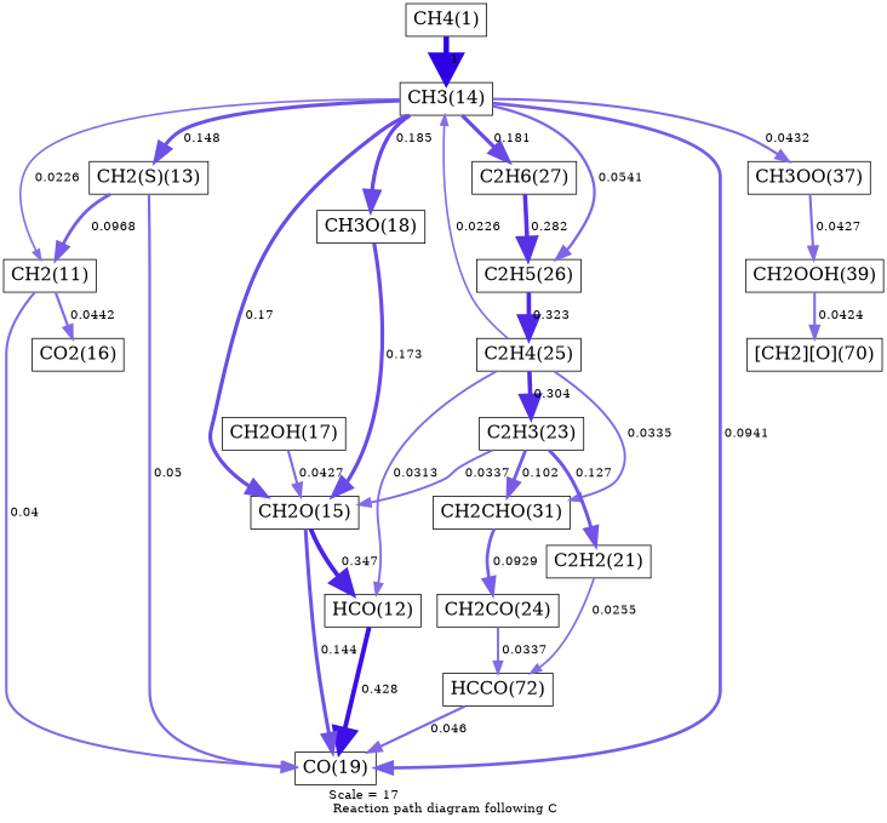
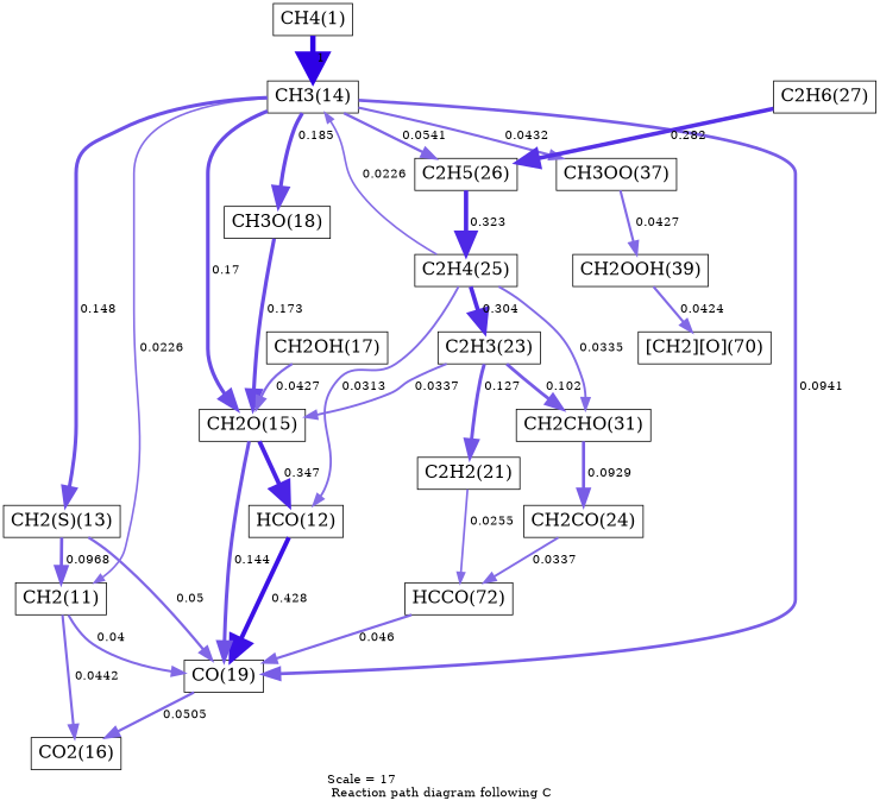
  digraph {
    fontname="DejaVu Serif"
    label="Scale = 17\l Reaction path diagram following C"
    node [fontname="DejaVu Serif" fontsize=20 shape=box]
    edge [arrowsize=1.39 color="0.7, 0.543, 0.9" fontname="DejaVu Serif" penwidth=2.53]
    n1 [label="CH2(11)"]
    n2 [label="CO(19)"]
    n3 [label="CO2(16)"]
    n4 [label="HCO(12)"]
    n5 [label="CH2(S)(13)"]
    n6 [label="CH3(14)"]
    n7 [label="CH2O(15)"]
    n8 [label="CH3O(18)"]
    n9 [label="C2H5(26)"]
    n10 [label="C2H6(27)"]
    n11 [label="CH3OO(37)"]
    n12 [label="C2H4(25)"]
    n13 [label="CH2OOH(39)"]
    n14 [label="HCCO(72)"]
    n15 [label="C2H3(23)"]
    n16 [label="CH2CHO(31)"]
    n17 [label="C2H2(21)"]
    n18 [label="CH2CO(24)"]
    n19 [label="CH4(1)"]
    n20 [label="[CH2][O](70)"]
    n21 [label="CH2OH(17)"]
    n1 -> n2 [arrowsize=1.35 color="0.7, 0.54, 0.9" label=" 0.04" penwidth=2.71]
    n1 -> n3 [arrowsize=1.41 color="0.7, 0.544, 0.9" label=" 0.0442" penwidth=2.81]
+   n2 -> n3 [arrowsize=1.47 color="0.7, 0.551, 0.9" label=" 0.0505" penwidth=2.95]
    n4 -> n2 [arrowsize=2.57 color="0.7, 0.928, 0.9" label=" 0.428" penwidth=5.13]
    n5 -> n1 [arrowsize=1.81 color="0.7, 0.597, 0.9" label=" 0.0968" penwidth=3.61]
    n5 -> n2 [arrowsize=1.47 color="0.7, 0.55, 0.9" label=" 0.05" penwidth=2.94]
    n6 -> n1 [arrowsize=1.06 color="0.7, 0.523, 0.9" label=" 0.0226" penwidth=2.12]
    n6 -> n2 [arrowsize=1.79 color="0.7, 0.594, 0.9" label=" 0.0941" penwidth=3.58]
    n6 -> n5 [arrowsize=2.02 color="0.7, 0.648, 0.9" label=" 0.148" penwidth=4.04]
    n6 -> n7 [arrowsize=2.09 color="0.7, 0.67, 0.9" label=" 0.17" penwidth=4.19]
    n6 -> n8 [arrowsize=2.14 color="0.7, 0.685, 0.9" label=" 0.185" penwidth=4.28]
    n6 -> n9 [arrowsize=1.51 color="0.7, 0.554, 0.9" label=" 0.0541" penwidth=3.02]
-   n6 -> n10 [arrowsize=2.13 color="0.7, 0.681, 0.9" label=" 0.181" penwidth=4.25]
    n6 -> n11 [label=" 0.0432" penwidth=2.79]
    n7 -> n2 [arrowsize=2.01 color="0.7, 0.644, 0.9" label=" 0.144" penwidth=4.02]
    n7 -> n4 [arrowsize=2.46 color="0.7, 0.847, 0.9" label=" 0.347" penwidth=4.92]
    n8 -> n7 [arrowsize=2.1 color="0.7, 0.673, 0.9" label=" 0.173" penwidth=4.2]
    n9 -> n12 [arrowsize=2.42 color="0.7, 0.823, 0.9" label=" 0.323" penwidth=4.84]
    n10 -> n9 [arrowsize=2.35 color="0.7, 0.782, 0.9" label=" 0.282" penwidth=4.7]
    n11 -> n13 [label=" 0.0427" penwidth=2.78]
    n12 -> n4 [arrowsize=1.23 color="0.7, 0.531, 0.9" label=" 0.0313" penwidth=2.46]
    n12 -> n6 [arrowsize=1.06 color="0.7, 0.523, 0.9" label=" 0.0226" penwidth=2.13]
    n12 -> n15 [arrowsize=2.39 color="0.7, 0.804, 0.9" label=" 0.304" penwidth=4.78]
    n12 -> n16 [arrowsize=1.26 color="0.7, 0.534, 0.9" label=" 0.0335"]
    n13 -> n20 [arrowsize=1.38 color="0.7, 0.542, 0.9" label=" 0.0424" penwidth=2.77]
    n14 -> n2 [arrowsize=1.43 color="0.7, 0.546, 0.9" label=" 0.046" penwidth=2.85]
    n15 -> n7 [arrowsize=1.27 color="0.7, 0.534, 0.9" label=" 0.0337"]
    n15 -> n16 [arrowsize=1.83 color="0.7, 0.602, 0.9" label=" 0.102" penwidth=3.67]
    n15 -> n17 [arrowsize=1.95 color="0.7, 0.627, 0.9" label=" 0.127" penwidth=3.89]
    n16 -> n18 [arrowsize=1.79 color="0.7, 0.593, 0.9" label=" 0.0929" penwidth=3.57]
    n17 -> n14 [arrowsize=1.12 color="0.7, 0.525, 0.9" label=" 0.0255" penwidth=2.25]
    n18 -> n14 [arrowsize=1.27 color="0.7, 0.534, 0.9" label=" 0.0337"]
    n19 -> n6 [arrowsize=3 color="0.7, 1.5, 0.9" label=" 1" penwidth=6]
    n21 -> n7 [label=" 0.0427" penwidth=2.78]
  }
